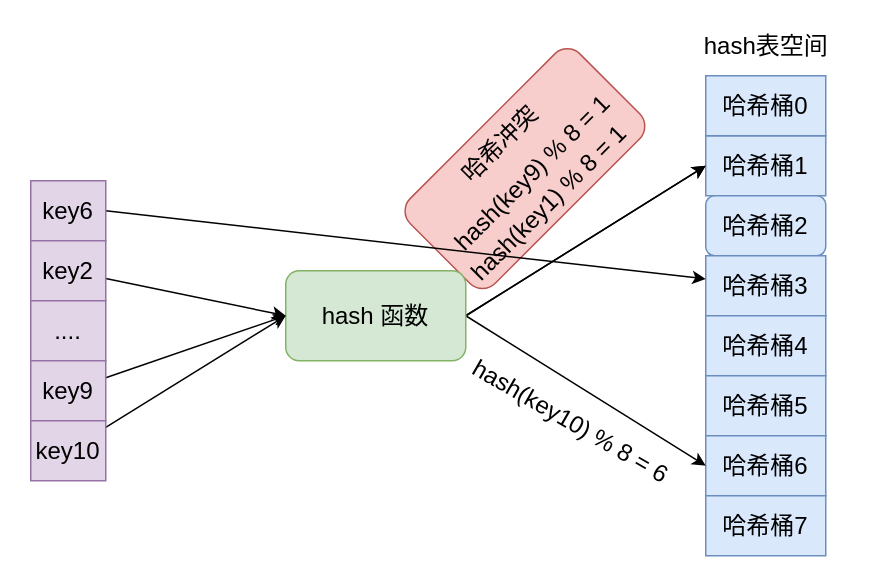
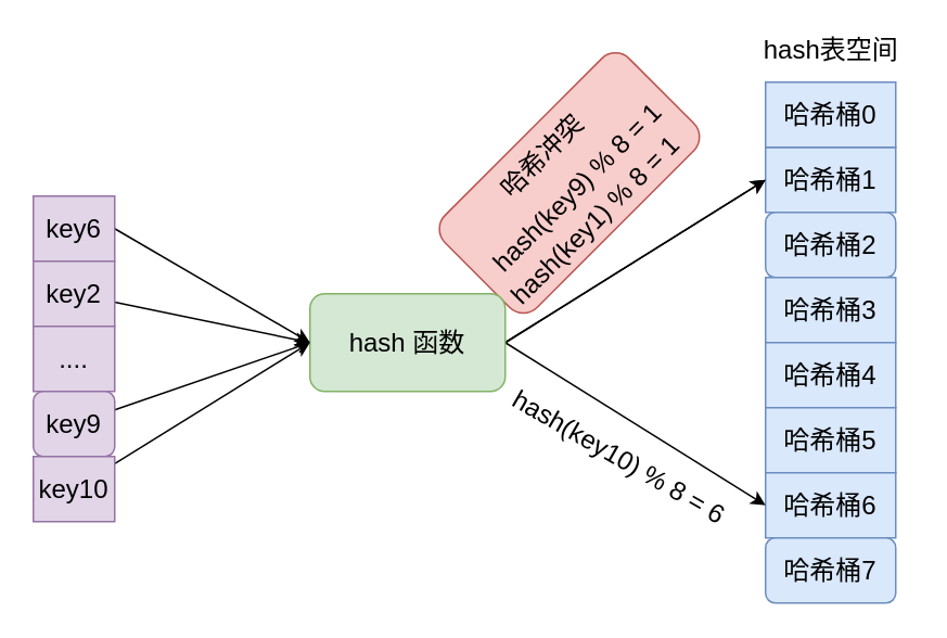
  <mxCell id="0" />
  <mxCell id="1" parent="0" />
  <mxCell id="2" value="哈希冲突" style="rounded=1;whiteSpace=wrap;html=1;fontSize=16;rotation=-45;verticalAlign=top;fillColor=#f8cecc;strokeColor=#b85450;" vertex="1" parent="1"><mxGeometry x="269.45" y="71.95" width="160" height="80" as="geometry" /></mxCell>
  <mxCell id="3" value="哈希桶1" style="rounded=0;whiteSpace=wrap;html=1;fontSize=16;fillColor=#dae8fc;strokeColor=#6c8ebf;" vertex="1" parent="1"><mxGeometry x="470" y="90" width="80" height="40" as="geometry" /></mxCell>
  <mxCell id="4" value="哈希桶2" style="whiteSpace=wrap;html=1;fontSize=16;fillColor=#dae8fc;strokeColor=#6c8ebf;rounded=1;" vertex="1" parent="1"><mxGeometry x="470" y="130" width="80" height="40" as="geometry" /></mxCell>
  <mxCell id="5" value="哈希桶3" style="rounded=0;whiteSpace=wrap;html=1;fontSize=16;fillColor=#dae8fc;strokeColor=#6c8ebf;" vertex="1" parent="1"><mxGeometry x="470" y="170" width="80" height="40" as="geometry" /></mxCell>
  <mxCell id="6" value="哈希桶4" style="rounded=0;whiteSpace=wrap;html=1;fontSize=16;fillColor=#dae8fc;strokeColor=#6c8ebf;" vertex="1" parent="1"><mxGeometry x="470" y="210" width="80" height="40" as="geometry" /></mxCell>
  <mxCell id="7" value="哈希桶5" style="rounded=0;whiteSpace=wrap;html=1;fontSize=16;fillColor=#dae8fc;strokeColor=#6c8ebf;" vertex="1" parent="1"><mxGeometry x="470" y="250" width="80" height="40" as="geometry" /></mxCell>
  <mxCell id="8" value="哈希桶6" style="rounded=0;whiteSpace=wrap;html=1;fontSize=16;fillColor=#dae8fc;strokeColor=#6c8ebf;" vertex="1" parent="1"><mxGeometry x="470" y="290" width="80" height="40" as="geometry" /></mxCell>
- <mxCell id="9" value="哈希桶7" style="rounded=0;whiteSpace=wrap;html=1;fontSize=16;fillColor=#dae8fc;strokeColor=#6c8ebf;" vertex="1" parent="1"><mxGeometry x="470" y="330" width="80" height="40" as="geometry" /></mxCell>
+ <mxCell id="9" value="哈希桶7" style="whiteSpace=wrap;html=1;fontSize=16;fillColor=#dae8fc;strokeColor=#6c8ebf;rounded=1;" vertex="1" parent="1"><mxGeometry x="470" y="330" width="80" height="40" as="geometry" /></mxCell>
  <mxCell id="10" value="哈希桶0" style="rounded=0;whiteSpace=wrap;html=1;fontSize=16;fillColor=#dae8fc;strokeColor=#6c8ebf;" vertex="1" parent="1"><mxGeometry x="470" y="50" width="80" height="40" as="geometry" /></mxCell>
  <mxCell id="11" value="hash表空间" style="text;html=1;align=center;verticalAlign=middle;resizable=0;points=[];autosize=1;fontSize=16;" vertex="1" parent="1"><mxGeometry x="460" y="20" width="100" height="20" as="geometry" /></mxCell>
  <mxCell id="12" style="edgeStyle=none;rounded=0;orthogonalLoop=1;jettySize=auto;html=1;entryX=0;entryY=0.5;entryDx=0;entryDy=0;fontSize=16;exitX=1;exitY=0.5;exitDx=0;exitDy=0;" edge="1" parent="1" source="15" target="3"><mxGeometry relative="1" as="geometry" /></mxCell>
  <mxCell id="13" style="edgeStyle=none;rounded=0;orthogonalLoop=1;jettySize=auto;html=1;entryX=0;entryY=0.5;entryDx=0;entryDy=0;fontSize=16;exitX=1;exitY=0.5;exitDx=0;exitDy=0;" edge="1" parent="1" source="15" target="8"><mxGeometry relative="1" as="geometry" /></mxCell>
  <mxCell id="14" style="edgeStyle=none;rounded=0;orthogonalLoop=1;jettySize=auto;html=1;entryX=0;entryY=0.5;entryDx=0;entryDy=0;fontSize=16;" edge="1" parent="1" target="3"><mxGeometry relative="1" as="geometry"><mxPoint x="310" y="210" as="sourcePoint" /></mxGeometry></mxCell>
  <mxCell id="15" value="hash 函数" style="rounded=1;whiteSpace=wrap;html=1;fontSize=16;fillColor=#d5e8d4;strokeColor=#82b366;" vertex="1" parent="1"><mxGeometry x="190" y="180" width="120" height="60" as="geometry" /></mxCell>
- <mxCell id="16" style="rounded=0;orthogonalLoop=1;jettySize=auto;html=1;fontSize=16;exitX=1;exitY=0.5;exitDx=0;exitDy=0;" edge="1" parent="1" source="17" target="5"><mxGeometry relative="1" as="geometry" /></mxCell>
+ <mxCell id="16" style="rounded=0;orthogonalLoop=1;jettySize=auto;html=1;entryX=0;entryY=0.5;entryDx=0;entryDy=0;fontSize=16;exitX=1;exitY=0.5;exitDx=0;exitDy=0;" edge="1" parent="1" source="17" target="15"><mxGeometry relative="1" as="geometry" /></mxCell>
  <mxCell id="17" value="key6" style="rounded=0;whiteSpace=wrap;html=1;fontSize=16;fillColor=#e1d5e7;strokeColor=#9673a6;" vertex="1" parent="1"><mxGeometry x="20" y="120" width="50" height="40" as="geometry" /></mxCell>
  <mxCell id="18" style="edgeStyle=none;rounded=0;orthogonalLoop=1;jettySize=auto;html=1;entryX=0;entryY=0.5;entryDx=0;entryDy=0;fontSize=16;" edge="1" parent="1" source="19" target="15"><mxGeometry relative="1" as="geometry" /></mxCell>
  <mxCell id="19" value="key2" style="rounded=0;whiteSpace=wrap;html=1;fontSize=16;fillColor=#e1d5e7;strokeColor=#9673a6;" vertex="1" parent="1"><mxGeometry x="20" y="160" width="50" height="40" as="geometry" /></mxCell>
  <mxCell id="20" value="...." style="rounded=0;whiteSpace=wrap;html=1;fontSize=16;fillColor=#e1d5e7;strokeColor=#9673a6;" vertex="1" parent="1"><mxGeometry x="20" y="200" width="50" height="40" as="geometry" /></mxCell>
  <mxCell id="21" style="edgeStyle=none;rounded=0;orthogonalLoop=1;jettySize=auto;html=1;entryX=0;entryY=0.5;entryDx=0;entryDy=0;fontSize=16;endArrow=open;" edge="1" parent="1" source="22" target="15"><mxGeometry relative="1" as="geometry" /></mxCell>
- <mxCell id="22" value="key9" style="rounded=0;whiteSpace=wrap;html=1;fontSize=16;fillColor=#e1d5e7;strokeColor=#9673a6;" vertex="1" parent="1"><mxGeometry x="20" y="240" width="50" height="40" as="geometry" /></mxCell>
+ <mxCell id="22" value="key9" style="whiteSpace=wrap;html=1;fontSize=16;fillColor=#e1d5e7;strokeColor=#9673a6;rounded=1;" vertex="1" parent="1"><mxGeometry x="20" y="240" width="50" height="40" as="geometry" /></mxCell>
  <mxCell id="23" value="hash(key1) % 8 = 1" style="text;html=1;align=center;verticalAlign=middle;resizable=0;points=[];autosize=1;fontSize=16;rotation=-45;" vertex="1" parent="1"><mxGeometry x="290" y="125" width="150" height="20" as="geometry" /></mxCell>
  <mxCell id="24" style="edgeStyle=none;rounded=0;orthogonalLoop=1;jettySize=auto;html=1;entryX=0;entryY=0.5;entryDx=0;entryDy=0;fontSize=16;" edge="1" parent="1" source="25" target="15"><mxGeometry relative="1" as="geometry" /></mxCell>
  <mxCell id="25" value="key10" style="rounded=0;whiteSpace=wrap;html=1;fontSize=16;fillColor=#e1d5e7;strokeColor=#9673a6;" vertex="1" parent="1"><mxGeometry x="20" y="280" width="50" height="40" as="geometry" /></mxCell>
  <mxCell id="26" value="hash(key9) % 8 = 1" style="text;html=1;align=center;verticalAlign=middle;resizable=0;points=[];autosize=1;fontSize=16;rotation=-45;" vertex="1" parent="1"><mxGeometry x="279" y="105" width="150" height="20" as="geometry" /></mxCell>
  <mxCell id="27" value="hash(key10) % 8 = 6" style="text;html=1;align=center;verticalAlign=middle;resizable=0;points=[];autosize=1;fontSize=16;rotation=30;" vertex="1" parent="1"><mxGeometry x="300" y="270" width="160" height="20" as="geometry" /></mxCell>
